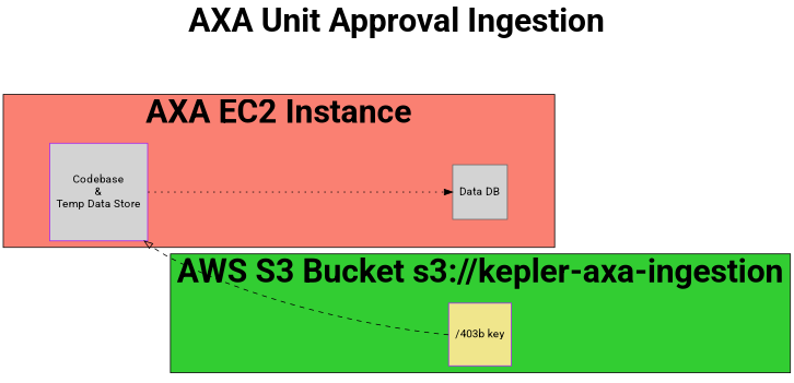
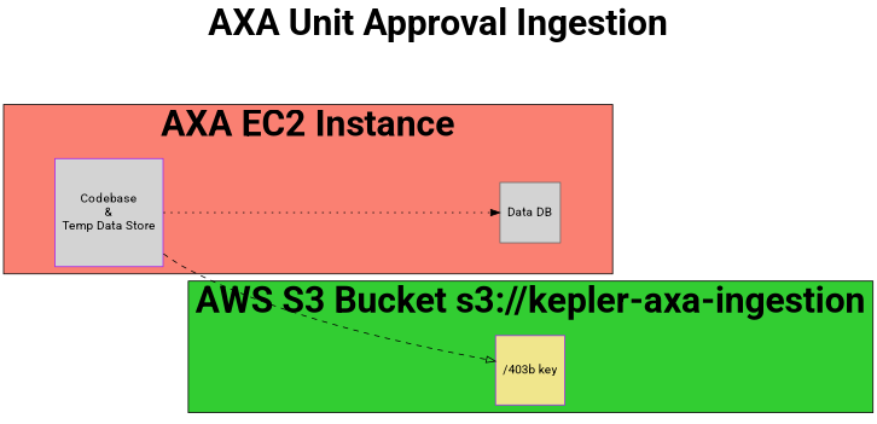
  digraph {
    fontname=Roboto
    fontsize=40.0
    label=<<B>AXA Unit Approval Ingestion</B>>
    labelloc=t
    rankdir=LR
    node [color=purple fillcolor=lightgrey fontname=Roboto shape=square style=filled]
    edge [fontname=Roboto]
    n1 [color=gray40 label="Data DB"]
    n2 [label="Codebase\n&\nTemp Data Store"]
    n3 [fillcolor=khaki label="/403b key"]
    subgraph cluster_1 {
      color=black
      fillcolor=salmon
      label=<<B>AXA EC2 Instance</B>>
      style=filled
      n1
      n2
    }
    subgraph cluster_2 {
      color=black
      fillcolor=limegreen
      label=<<B>AWS S3 Bucket s3://kepler-axa-ingestion</B>>
      style=filled
      n3
    }
    n2 -> n1 [arrowhead=normal style=dotted]
-   n3 -> n2 [arrowhead=onormal style=dashed]
+   n2 -> n3 [arrowhead=onormal style=dashed]
  }
